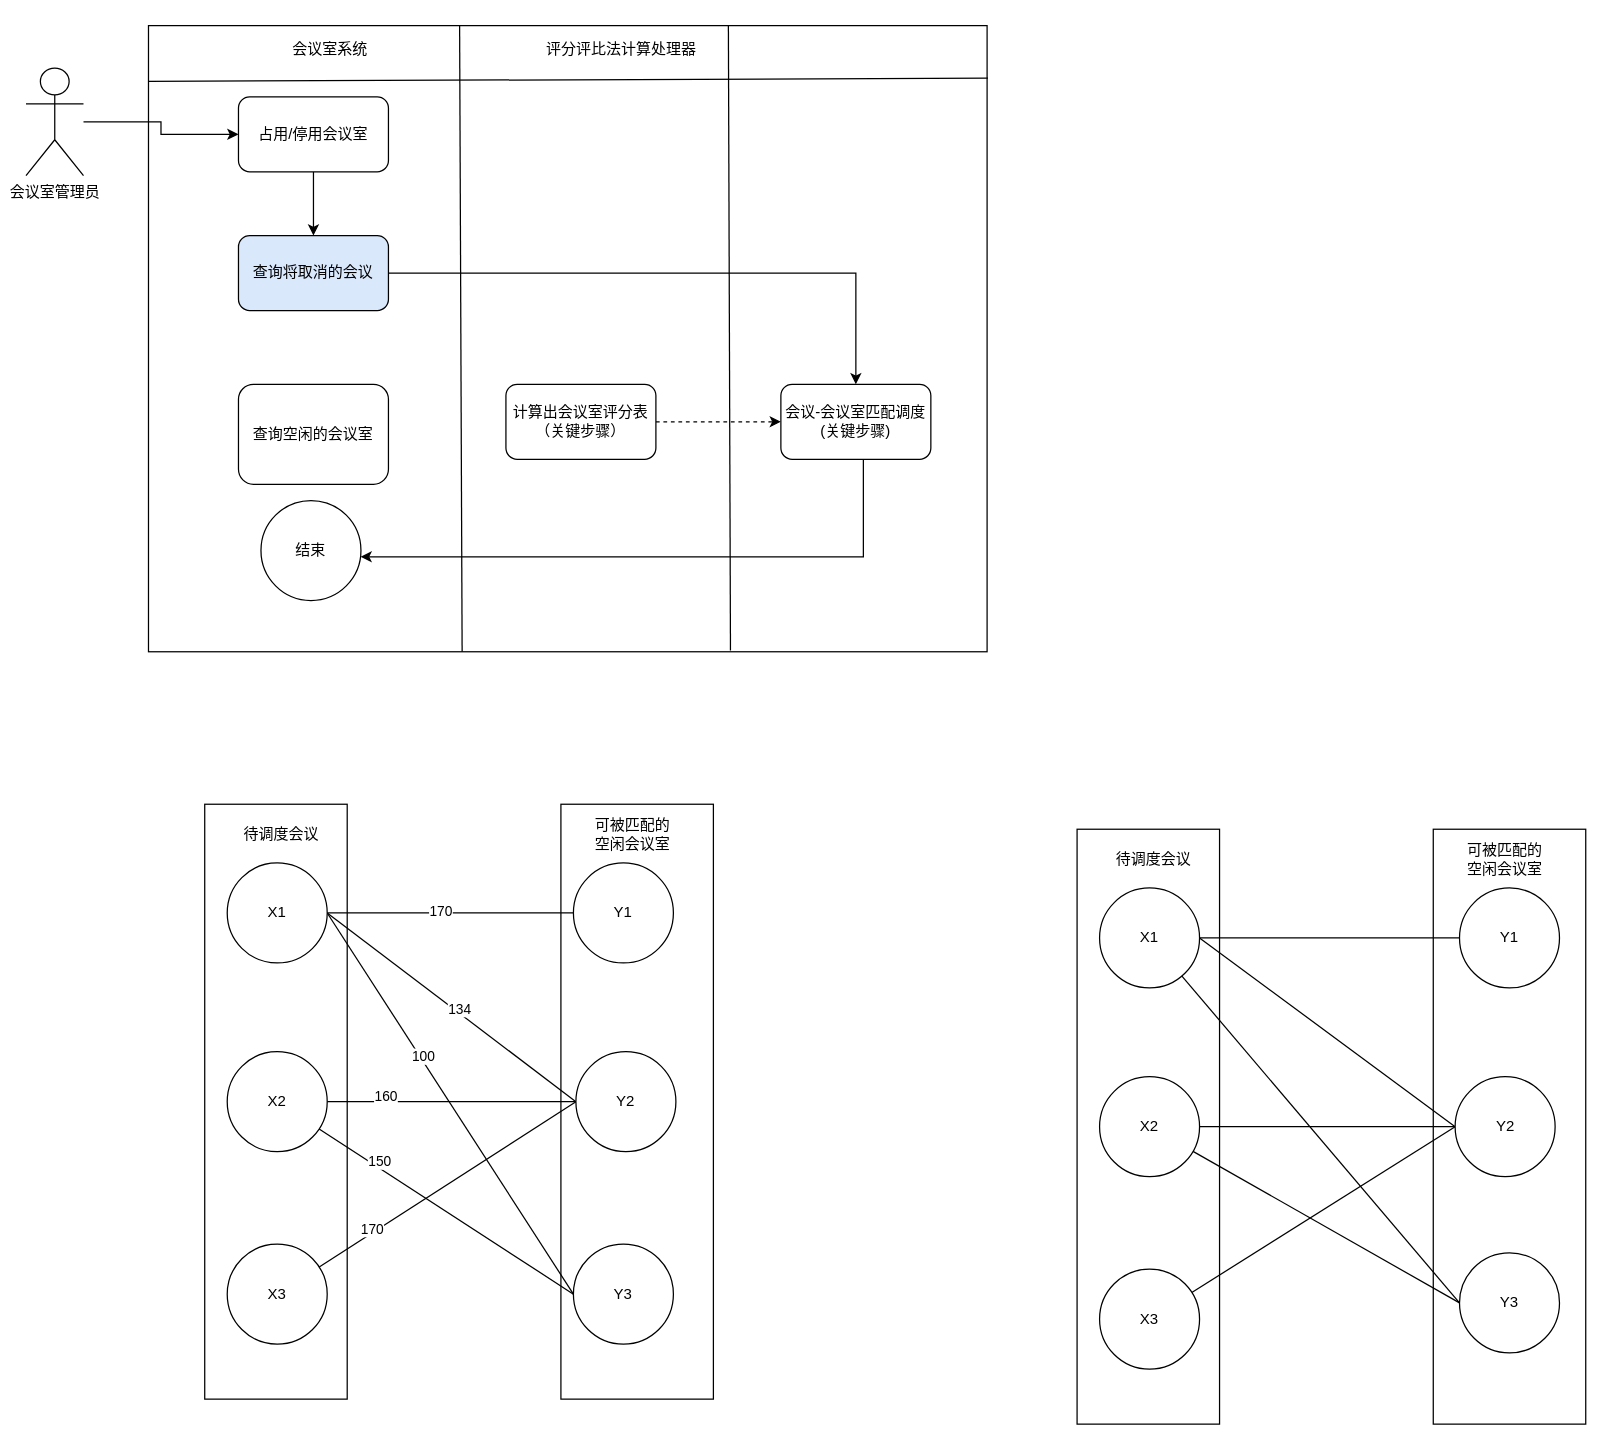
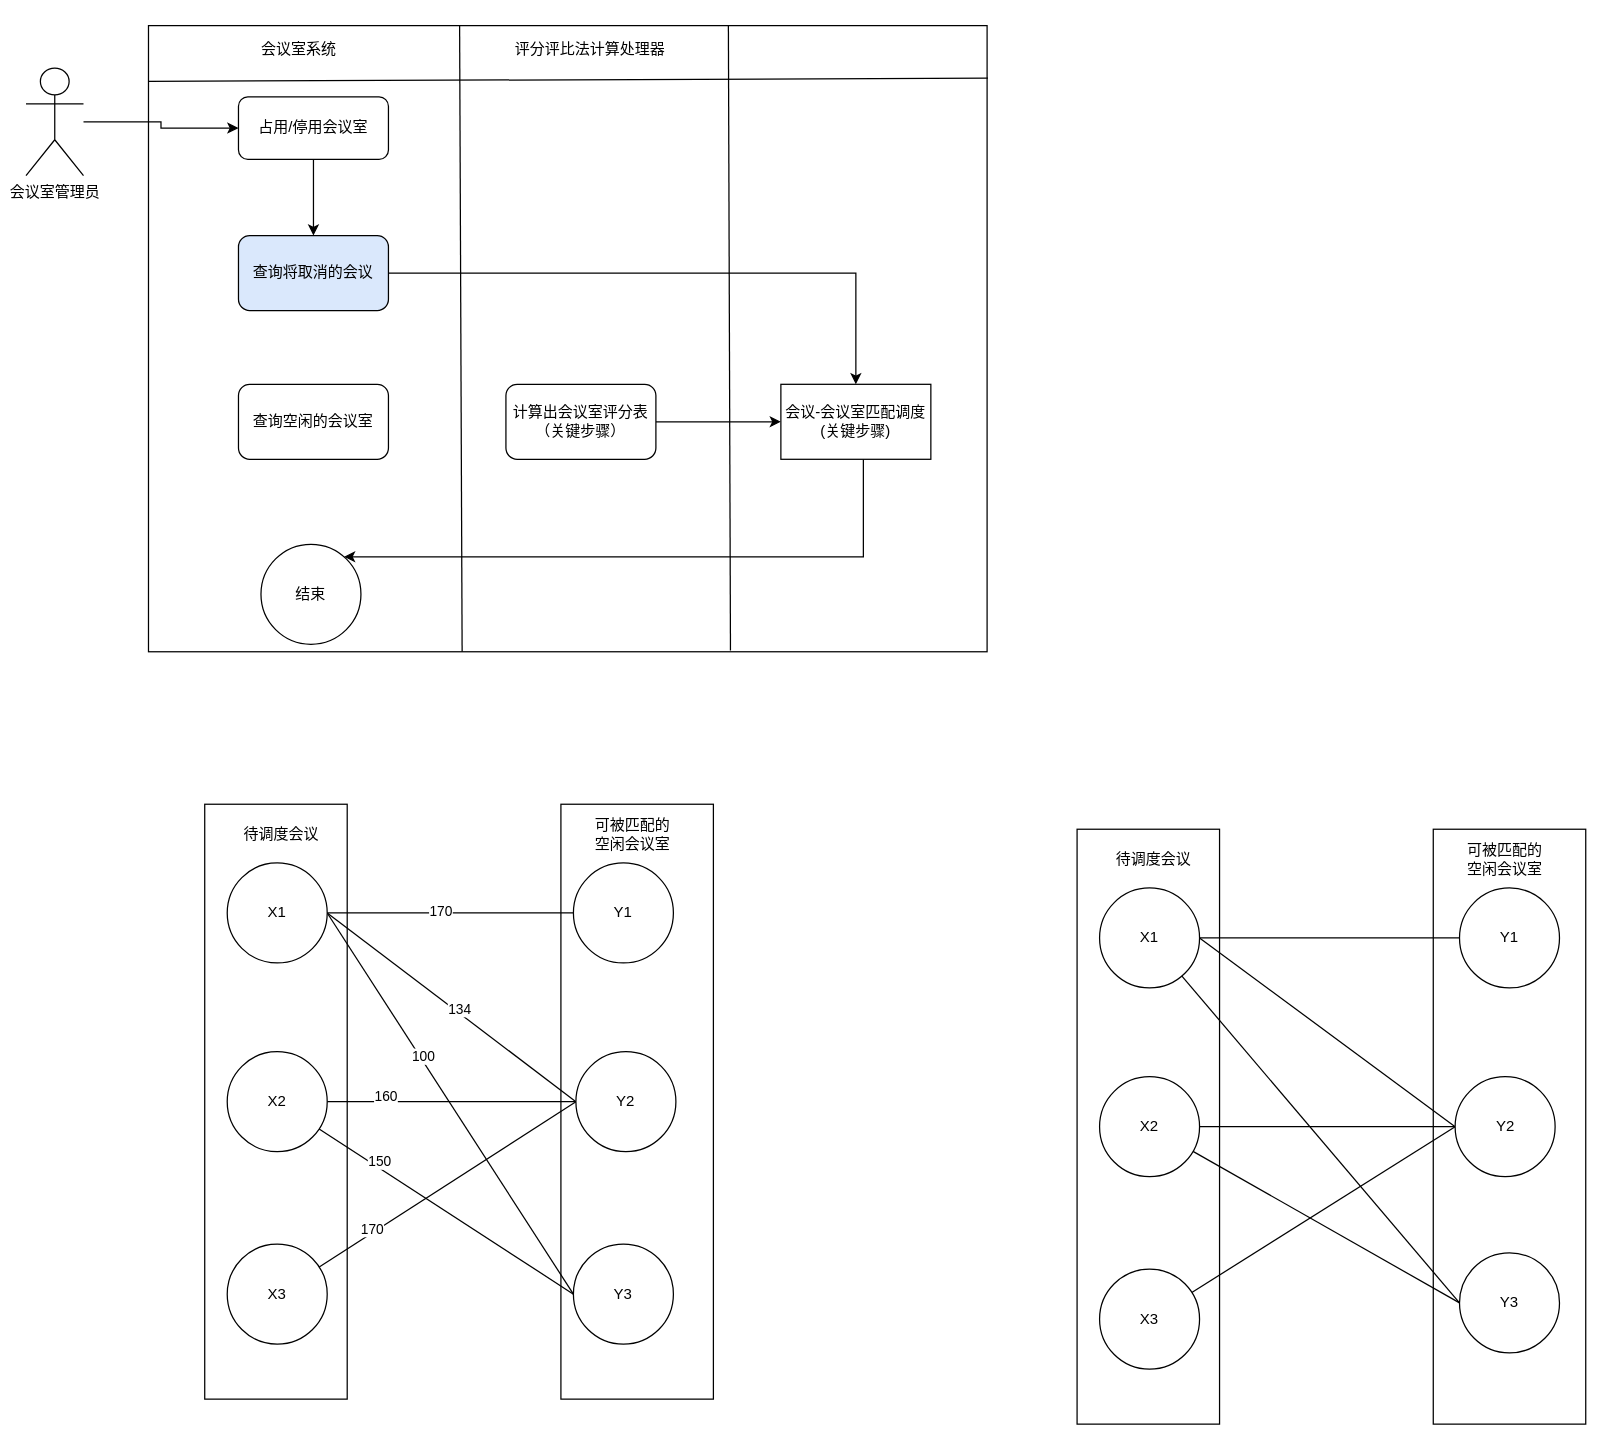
  <mxCell id="0" />
  <mxCell id="1" parent="0" />
  <mxCell id="2" value="" style="rounded=0;whiteSpace=wrap;html=1;" vertex="1" parent="1"><mxGeometry x="448" y="643" width="122" height="476" as="geometry" /></mxCell>
  <mxCell id="3" value="" style="rounded=0;whiteSpace=wrap;html=1;" vertex="1" parent="1"><mxGeometry x="163" y="643" width="114" height="476" as="geometry" /></mxCell>
  <mxCell id="4" value="" style="rounded=0;whiteSpace=wrap;html=1;" vertex="1" parent="1"><mxGeometry x="118" y="20" width="671" height="501" as="geometry" /></mxCell>
  <mxCell id="5" style="edgeStyle=orthogonalEdgeStyle;rounded=0;orthogonalLoop=1;jettySize=auto;html=1;" edge="1" parent="1" source="6" target="8"><mxGeometry relative="1" as="geometry" /></mxCell>
- <mxCell id="6" value="占用/停用会议室" style="rounded=1;whiteSpace=wrap;html=1;" vertex="1" parent="1"><mxGeometry x="190" y="77" width="120" height="60" as="geometry" /></mxCell>
+ <mxCell id="6" value="占用/停用会议室" style="rounded=1;whiteSpace=wrap;html=1;" vertex="1" parent="1"><mxGeometry x="190" y="77" width="120" height="50" as="geometry" /></mxCell>
  <mxCell id="7" style="edgeStyle=orthogonalEdgeStyle;rounded=0;orthogonalLoop=1;jettySize=auto;html=1;" edge="1" parent="1" source="8" target="12"><mxGeometry relative="1" as="geometry" /></mxCell>
  <mxCell id="8" value="查询将取消的会议" style="rounded=1;whiteSpace=wrap;html=1;fillColor=#dae8fc;" vertex="1" parent="1"><mxGeometry x="190" y="188" width="120" height="60" as="geometry" /></mxCell>
- <mxCell id="9" style="edgeStyle=orthogonalEdgeStyle;rounded=0;orthogonalLoop=1;jettySize=auto;html=1;dashed=1;" edge="1" parent="1" source="10" target="12"><mxGeometry relative="1" as="geometry" /></mxCell>
+ <mxCell id="9" style="edgeStyle=orthogonalEdgeStyle;rounded=0;orthogonalLoop=1;jettySize=auto;html=1;" edge="1" parent="1" source="10" target="12"><mxGeometry relative="1" as="geometry" /></mxCell>
  <mxCell id="10" value="计算出会议室评分表&lt;br&gt;（关键步骤）" style="rounded=1;whiteSpace=wrap;html=1;" vertex="1" parent="1"><mxGeometry x="404" y="307" width="120" height="60" as="geometry" /></mxCell>
  <mxCell id="11" style="edgeStyle=orthogonalEdgeStyle;rounded=0;orthogonalLoop=1;jettySize=auto;html=1;" edge="1" parent="1" source="12" target="13"><mxGeometry relative="1" as="geometry"><mxPoint x="693" y="450" as="targetPoint" /><Array as="points"><mxPoint x="690" y="445" /></Array></mxGeometry></mxCell>
- <mxCell id="12" value="会议-会议室匹配调度&lt;br&gt;(关键步骤)" style="rounded=1;whiteSpace=wrap;html=1;" vertex="1" parent="1"><mxGeometry x="624" y="307" width="120" height="60" as="geometry" /></mxCell>
- <mxCell id="13" value="结束" style="ellipse;whiteSpace=wrap;html=1;aspect=fixed;" vertex="1" parent="1"><mxGeometry x="208" y="400" width="80" height="80" as="geometry" /></mxCell>
+ <mxCell id="12" value="会议-会议室匹配调度&lt;br&gt;(关键步骤)" style="whiteSpace=wrap;html=1;rounded=0;" vertex="1" parent="1"><mxGeometry x="624" y="307" width="120" height="60" as="geometry" /></mxCell>
+ <mxCell id="13" value="结束" style="ellipse;whiteSpace=wrap;html=1;aspect=fixed;" vertex="1" parent="1"><mxGeometry x="208" y="435" width="80" height="80" as="geometry" /></mxCell>
  <mxCell id="14" style="edgeStyle=orthogonalEdgeStyle;rounded=0;orthogonalLoop=1;jettySize=auto;html=1;" edge="1" parent="1" source="15" target="6"><mxGeometry relative="1" as="geometry" /></mxCell>
  <mxCell id="15" value="会议室管理员" style="shape=umlActor;verticalLabelPosition=bottom;verticalAlign=top;html=1;outlineConnect=0;" vertex="1" parent="1"><mxGeometry x="20" y="54" width="46" height="86" as="geometry" /></mxCell>
  <mxCell id="16" value="" style="endArrow=none;html=1;rounded=0;exitX=0;exitY=0.089;exitDx=0;exitDy=0;exitPerimeter=0;entryX=1.001;entryY=0.084;entryDx=0;entryDy=0;entryPerimeter=0;" edge="1" parent="1" source="4" target="4"><mxGeometry width="50" height="50" relative="1" as="geometry"><mxPoint x="197" y="87" as="sourcePoint" /><mxPoint x="247" y="37" as="targetPoint" /></mxGeometry></mxCell>
  <mxCell id="17" value="" style="endArrow=none;html=1;rounded=0;entryX=0.371;entryY=-0.001;entryDx=0;entryDy=0;entryPerimeter=0;exitX=0.374;exitY=1;exitDx=0;exitDy=0;exitPerimeter=0;" edge="1" parent="1" source="4" target="4"><mxGeometry width="50" height="50" relative="1" as="geometry"><mxPoint x="350" y="155" as="sourcePoint" /><mxPoint x="400" y="105" as="targetPoint" /></mxGeometry></mxCell>
  <mxCell id="18" value="" style="endArrow=none;html=1;rounded=0;entryX=0.371;entryY=-0.001;entryDx=0;entryDy=0;entryPerimeter=0;exitX=0.694;exitY=0.998;exitDx=0;exitDy=0;exitPerimeter=0;" edge="1" parent="1" source="4"><mxGeometry width="50" height="50" relative="1" as="geometry"><mxPoint x="584" y="428" as="sourcePoint" /><mxPoint x="582.001" y="20.003" as="targetPoint" /></mxGeometry></mxCell>
- <mxCell id="19" value="会议室系统" style="text;html=1;strokeColor=none;fillColor=none;align=center;verticalAlign=middle;whiteSpace=wrap;rounded=0;" vertex="1" parent="1"><mxGeometry x="201" y="24" width="125" height="30" as="geometry" /></mxCell>
- <mxCell id="20" value="评分评比法计算处理器" style="text;html=1;strokeColor=none;fillColor=none;align=center;verticalAlign=middle;whiteSpace=wrap;rounded=0;" vertex="1" parent="1"><mxGeometry x="434" y="24" width="125" height="30" as="geometry" /></mxCell>
- <mxCell id="21" value="查询空闲的会议室" style="rounded=1;whiteSpace=wrap;html=1;" vertex="1" parent="1"><mxGeometry x="190" y="307" width="120" height="80" as="geometry" /></mxCell>
+ <mxCell id="19" value="会议室系统" style="text;html=1;strokeColor=none;fillColor=none;align=center;verticalAlign=middle;whiteSpace=wrap;rounded=0;" vertex="1" parent="1"><mxGeometry x="176" y="24" width="125" height="30" as="geometry" /></mxCell>
+ <mxCell id="20" value="评分评比法计算处理器" style="text;html=1;strokeColor=none;fillColor=none;align=center;verticalAlign=middle;whiteSpace=wrap;rounded=0;" vertex="1" parent="1"><mxGeometry x="409" y="24" width="125" height="30" as="geometry" /></mxCell>
+ <mxCell id="21" value="查询空闲的会议室" style="rounded=1;whiteSpace=wrap;html=1;" vertex="1" parent="1"><mxGeometry x="190" y="307" width="120" height="60" as="geometry" /></mxCell>
  <mxCell id="22" style="rounded=0;orthogonalLoop=1;jettySize=auto;html=1;entryX=0;entryY=0.5;entryDx=0;entryDy=0;endArrow=none;endFill=0;exitX=1;exitY=0.5;exitDx=0;exitDy=0;" edge="1" parent="1" source="28" target="38"><mxGeometry relative="1" as="geometry" /></mxCell>
  <mxCell id="23" value="134" style="edgeLabel;html=1;align=center;verticalAlign=middle;resizable=0;points=[];" vertex="1" connectable="0" parent="22"><mxGeometry x="0.04" y="3" relative="1" as="geometry"><mxPoint as="offset" /></mxGeometry></mxCell>
  <mxCell id="24" style="edgeStyle=none;rounded=0;orthogonalLoop=1;jettySize=auto;html=1;endArrow=none;endFill=0;" edge="1" parent="1" source="28" target="37"><mxGeometry relative="1" as="geometry" /></mxCell>
  <mxCell id="25" value="170" style="edgeLabel;html=1;align=center;verticalAlign=middle;resizable=0;points=[];" vertex="1" connectable="0" parent="24"><mxGeometry x="-0.09" y="2" relative="1" as="geometry"><mxPoint as="offset" /></mxGeometry></mxCell>
  <mxCell id="26" style="edgeStyle=none;rounded=0;orthogonalLoop=1;jettySize=auto;html=1;entryX=0;entryY=0.5;entryDx=0;entryDy=0;endArrow=none;endFill=0;exitX=1;exitY=0.5;exitDx=0;exitDy=0;" edge="1" parent="1" source="28" target="39"><mxGeometry relative="1" as="geometry" /></mxCell>
  <mxCell id="27" value="100" style="edgeLabel;html=1;align=center;verticalAlign=middle;resizable=0;points=[];" vertex="1" connectable="0" parent="26"><mxGeometry x="-0.239" y="2" relative="1" as="geometry"><mxPoint as="offset" /></mxGeometry></mxCell>
  <mxCell id="28" value="X1" style="ellipse;whiteSpace=wrap;html=1;aspect=fixed;" vertex="1" parent="1"><mxGeometry x="181" y="690" width="80" height="80" as="geometry" /></mxCell>
  <mxCell id="29" style="edgeStyle=none;rounded=0;orthogonalLoop=1;jettySize=auto;html=1;entryX=0;entryY=0.5;entryDx=0;entryDy=0;endArrow=none;endFill=0;" edge="1" parent="1" source="33" target="38"><mxGeometry relative="1" as="geometry" /></mxCell>
  <mxCell id="30" value="160" style="edgeLabel;html=1;align=center;verticalAlign=middle;resizable=0;points=[];" vertex="1" connectable="0" parent="29"><mxGeometry x="-0.534" y="5" relative="1" as="geometry"><mxPoint as="offset" /></mxGeometry></mxCell>
  <mxCell id="31" style="edgeStyle=none;rounded=0;orthogonalLoop=1;jettySize=auto;html=1;entryX=0;entryY=0.5;entryDx=0;entryDy=0;endArrow=none;endFill=0;" edge="1" parent="1" source="33" target="39"><mxGeometry relative="1" as="geometry" /></mxCell>
  <mxCell id="32" value="150" style="edgeLabel;html=1;align=center;verticalAlign=middle;resizable=0;points=[];" vertex="1" connectable="0" parent="31"><mxGeometry x="-0.551" y="5" relative="1" as="geometry"><mxPoint as="offset" /></mxGeometry></mxCell>
  <mxCell id="33" value="X2" style="ellipse;whiteSpace=wrap;html=1;aspect=fixed;" vertex="1" parent="1"><mxGeometry x="181" y="841" width="80" height="80" as="geometry" /></mxCell>
  <mxCell id="34" style="edgeStyle=none;rounded=0;orthogonalLoop=1;jettySize=auto;html=1;entryX=0;entryY=0.5;entryDx=0;entryDy=0;endArrow=none;endFill=0;" edge="1" parent="1" source="36" target="38"><mxGeometry relative="1" as="geometry" /></mxCell>
  <mxCell id="35" value="170" style="edgeLabel;html=1;align=center;verticalAlign=middle;resizable=0;points=[];" vertex="1" connectable="0" parent="34"><mxGeometry x="-0.571" y="3" relative="1" as="geometry"><mxPoint as="offset" /></mxGeometry></mxCell>
  <mxCell id="36" value="X3" style="ellipse;whiteSpace=wrap;html=1;aspect=fixed;" vertex="1" parent="1"><mxGeometry x="181" y="995" width="80" height="80" as="geometry" /></mxCell>
  <mxCell id="37" value="Y1" style="ellipse;whiteSpace=wrap;html=1;aspect=fixed;" vertex="1" parent="1"><mxGeometry x="458" y="690" width="80" height="80" as="geometry" /></mxCell>
  <mxCell id="38" value="Y2" style="ellipse;whiteSpace=wrap;html=1;aspect=fixed;" vertex="1" parent="1"><mxGeometry x="460" y="841" width="80" height="80" as="geometry" /></mxCell>
  <mxCell id="39" value="Y3" style="ellipse;whiteSpace=wrap;html=1;aspect=fixed;" vertex="1" parent="1"><mxGeometry x="458" y="995" width="80" height="80" as="geometry" /></mxCell>
  <mxCell id="40" value="待调度会议" style="text;html=1;strokeColor=none;fillColor=none;align=center;verticalAlign=middle;whiteSpace=wrap;rounded=0;" vertex="1" parent="1"><mxGeometry x="190" y="652" width="69" height="30" as="geometry" /></mxCell>
  <mxCell id="41" value="可被匹配的空闲会议室" style="text;html=1;strokeColor=none;fillColor=none;align=center;verticalAlign=middle;whiteSpace=wrap;rounded=0;" vertex="1" parent="1"><mxGeometry x="471" y="652" width="69" height="30" as="geometry" /></mxCell>
  <mxCell id="42" value="" style="rounded=0;whiteSpace=wrap;html=1;" vertex="1" parent="1"><mxGeometry x="1146" y="663" width="122" height="476" as="geometry" /></mxCell>
  <mxCell id="43" value="" style="rounded=0;whiteSpace=wrap;html=1;" vertex="1" parent="1"><mxGeometry x="861" y="663" width="114" height="476" as="geometry" /></mxCell>
  <mxCell id="44" style="rounded=0;orthogonalLoop=1;jettySize=auto;html=1;entryX=0;entryY=0.5;entryDx=0;entryDy=0;endArrow=none;endFill=0;exitX=1;exitY=0.5;exitDx=0;exitDy=0;" edge="1" parent="1" source="47" target="54"><mxGeometry relative="1" as="geometry" /></mxCell>
  <mxCell id="45" style="edgeStyle=none;rounded=0;orthogonalLoop=1;jettySize=auto;html=1;endArrow=none;endFill=0;" edge="1" parent="1" source="47" target="53"><mxGeometry relative="1" as="geometry" /></mxCell>
  <mxCell id="46" style="edgeStyle=none;rounded=0;orthogonalLoop=1;jettySize=auto;html=1;entryX=0;entryY=0.5;entryDx=0;entryDy=0;endArrow=none;endFill=0;" edge="1" parent="1" source="47" target="57"><mxGeometry relative="1" as="geometry" /></mxCell>
  <mxCell id="47" value="X1" style="ellipse;whiteSpace=wrap;html=1;aspect=fixed;" vertex="1" parent="1"><mxGeometry x="879" y="710" width="80" height="80" as="geometry" /></mxCell>
  <mxCell id="48" style="edgeStyle=none;rounded=0;orthogonalLoop=1;jettySize=auto;html=1;entryX=0;entryY=0.5;entryDx=0;entryDy=0;endArrow=none;endFill=0;" edge="1" parent="1" source="50" target="54"><mxGeometry relative="1" as="geometry" /></mxCell>
  <mxCell id="49" style="edgeStyle=none;rounded=0;orthogonalLoop=1;jettySize=auto;html=1;entryX=0;entryY=0.5;entryDx=0;entryDy=0;endArrow=none;endFill=0;" edge="1" parent="1" source="50" target="57"><mxGeometry relative="1" as="geometry" /></mxCell>
  <mxCell id="50" value="X2" style="ellipse;whiteSpace=wrap;html=1;aspect=fixed;" vertex="1" parent="1"><mxGeometry x="879" y="861" width="80" height="80" as="geometry" /></mxCell>
  <mxCell id="51" style="edgeStyle=none;rounded=0;orthogonalLoop=1;jettySize=auto;html=1;entryX=0;entryY=0.5;entryDx=0;entryDy=0;endArrow=none;endFill=0;" edge="1" parent="1" source="52" target="54"><mxGeometry relative="1" as="geometry" /></mxCell>
  <mxCell id="52" value="X3" style="ellipse;whiteSpace=wrap;html=1;aspect=fixed;" vertex="1" parent="1"><mxGeometry x="879" y="1015" width="80" height="80" as="geometry" /></mxCell>
  <mxCell id="53" value="Y1" style="ellipse;whiteSpace=wrap;html=1;aspect=fixed;" vertex="1" parent="1"><mxGeometry x="1167" y="710" width="80" height="80" as="geometry" /></mxCell>
  <mxCell id="54" value="Y2" style="ellipse;whiteSpace=wrap;html=1;aspect=fixed;" vertex="1" parent="1"><mxGeometry x="1163.5" y="861" width="80" height="80" as="geometry" /></mxCell>
  <mxCell id="55" value="待调度会议" style="text;html=1;strokeColor=none;fillColor=none;align=center;verticalAlign=middle;whiteSpace=wrap;rounded=0;" vertex="1" parent="1"><mxGeometry x="888" y="672" width="69" height="30" as="geometry" /></mxCell>
  <mxCell id="56" value="可被匹配的空闲会议室" style="text;html=1;strokeColor=none;fillColor=none;align=center;verticalAlign=middle;whiteSpace=wrap;rounded=0;" vertex="1" parent="1"><mxGeometry x="1169" y="672" width="69" height="30" as="geometry" /></mxCell>
  <mxCell id="57" value="Y3" style="ellipse;whiteSpace=wrap;html=1;aspect=fixed;" vertex="1" parent="1"><mxGeometry x="1167" y="1002" width="80" height="80" as="geometry" /></mxCell>
